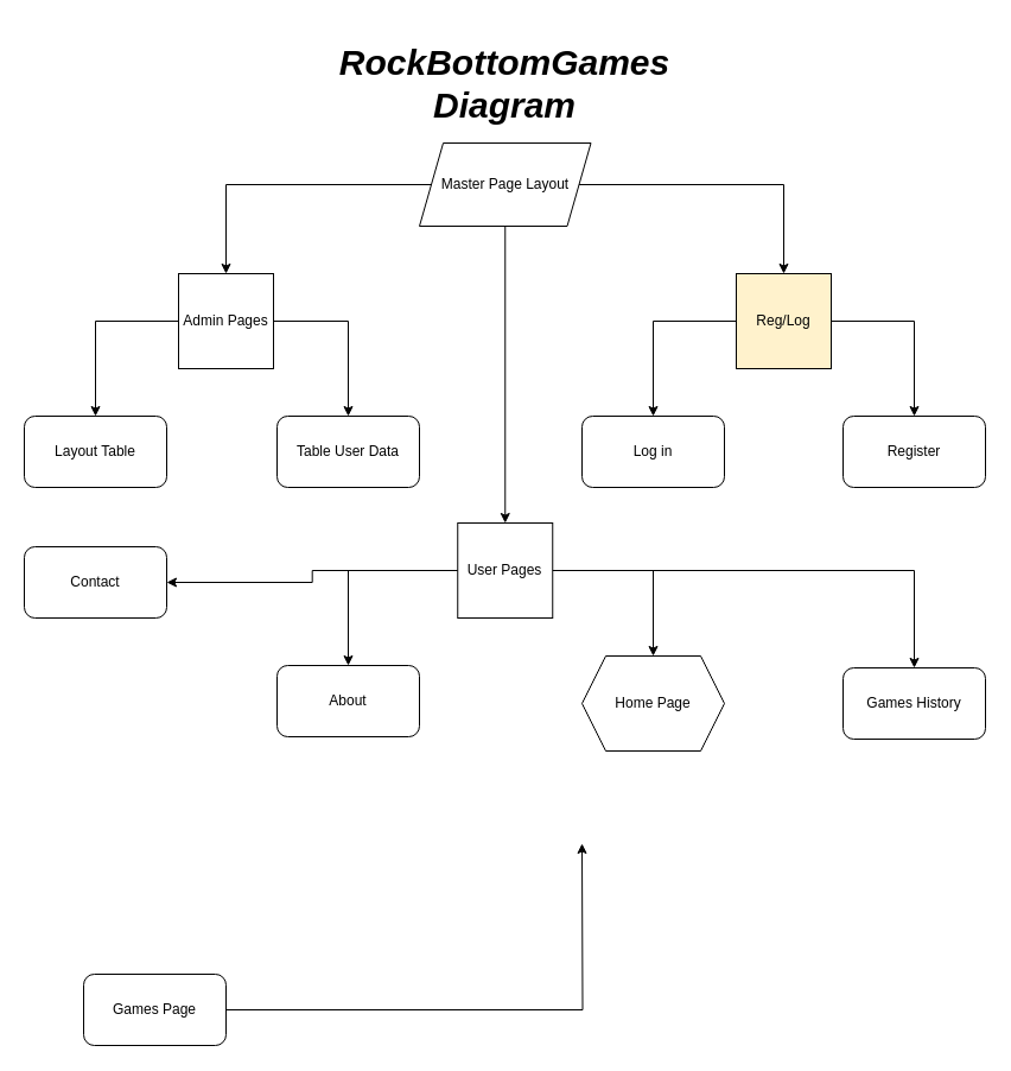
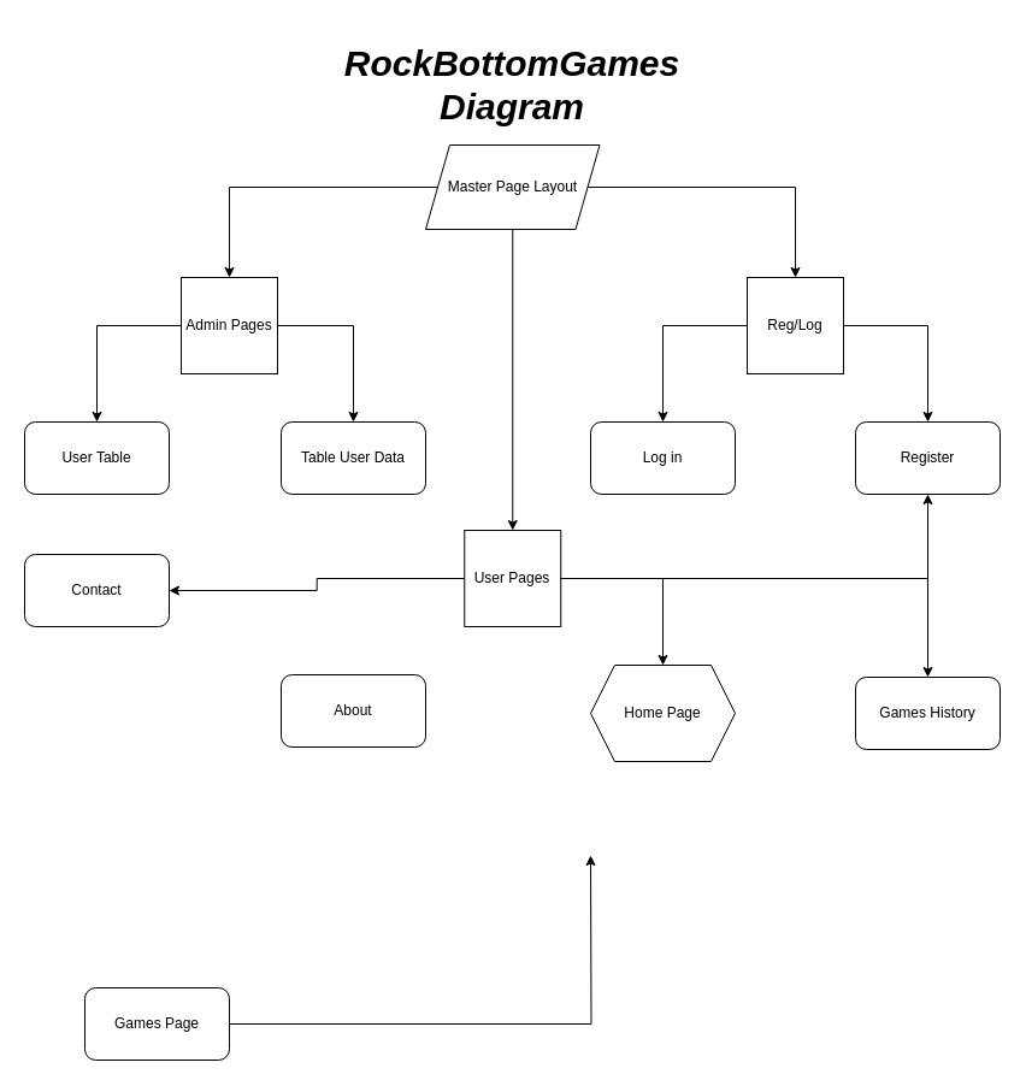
  <mxCell id="0" />
  <mxCell id="1" parent="0" />
  <mxCell id="2" value="RockBottomGames Diagram" style="text;html=1;align=center;verticalAlign=middle;whiteSpace=wrap;rounded=0;fontSize=30;fontStyle=3" vertex="1" parent="1"><mxGeometry x="280" y="20" width="290" height="100" as="geometry" /></mxCell>
  <mxCell id="3" style="edgeStyle=orthogonalEdgeStyle;rounded=0;orthogonalLoop=1;jettySize=auto;html=1;entryX=0.5;entryY=0;entryDx=0;entryDy=0;exitX=0;exitY=0.5;exitDx=0;exitDy=0;" edge="1" parent="1" source="19" target="8"><mxGeometry relative="1" as="geometry"><mxPoint x="70" y="230" as="targetPoint" /><mxPoint x="308" y="160" as="sourcePoint" /></mxGeometry></mxCell>
  <mxCell id="4" style="edgeStyle=orthogonalEdgeStyle;rounded=0;orthogonalLoop=1;jettySize=auto;html=1;" edge="1" parent="1" source="19" target="11"><mxGeometry relative="1" as="geometry"><mxPoint x="780" y="320" as="targetPoint" /><mxPoint x="543" y="160" as="sourcePoint" /></mxGeometry></mxCell>
  <mxCell id="5" style="edgeStyle=orthogonalEdgeStyle;rounded=0;orthogonalLoop=1;jettySize=auto;html=1;exitX=0.5;exitY=1;exitDx=0;exitDy=0;" edge="1" parent="1" source="19" target="16"><mxGeometry relative="1" as="geometry"><mxPoint x="425.5" y="350" as="targetPoint" /><mxPoint x="425.5" y="190" as="sourcePoint" /></mxGeometry></mxCell>
  <mxCell id="6" style="edgeStyle=orthogonalEdgeStyle;rounded=0;orthogonalLoop=1;jettySize=auto;html=1;" edge="1" parent="1" source="8" target="17"><mxGeometry relative="1" as="geometry"><mxPoint x="40" y="370" as="targetPoint" /></mxGeometry></mxCell>
  <mxCell id="7" style="edgeStyle=orthogonalEdgeStyle;rounded=0;orthogonalLoop=1;jettySize=auto;html=1;" edge="1" parent="1" source="8" target="18"><mxGeometry relative="1" as="geometry"><mxPoint x="290" y="390" as="targetPoint" /></mxGeometry></mxCell>
  <mxCell id="8" value="Admin Pages" style="whiteSpace=wrap;html=1;aspect=fixed;" vertex="1" parent="1"><mxGeometry x="150" y="230" width="80" height="80" as="geometry" /></mxCell>
  <mxCell id="9" style="edgeStyle=orthogonalEdgeStyle;rounded=0;orthogonalLoop=1;jettySize=auto;html=1;" edge="1" parent="1" source="11" target="20"><mxGeometry relative="1" as="geometry"><mxPoint x="800" y="430" as="targetPoint" /></mxGeometry></mxCell>
  <mxCell id="10" style="edgeStyle=orthogonalEdgeStyle;rounded=0;orthogonalLoop=1;jettySize=auto;html=1;" edge="1" parent="1" source="11" target="21"><mxGeometry relative="1" as="geometry"><mxPoint x="570" y="430" as="targetPoint" /></mxGeometry></mxCell>
- <mxCell id="11" value="Reg/Log" style="whiteSpace=wrap;html=1;aspect=fixed;fillColor=#fff2cc;" vertex="1" parent="1"><mxGeometry x="620" y="230" width="80" height="80" as="geometry" /></mxCell>
+ <mxCell id="11" value="Reg/Log" style="whiteSpace=wrap;html=1;aspect=fixed;" vertex="1" parent="1"><mxGeometry x="620" y="230" width="80" height="80" as="geometry" /></mxCell>
  <mxCell id="12" style="edgeStyle=orthogonalEdgeStyle;rounded=0;orthogonalLoop=1;jettySize=auto;html=1;exitX=1;exitY=0.5;exitDx=0;exitDy=0;" edge="1" parent="1" source="16" target="22"><mxGeometry relative="1" as="geometry"><mxPoint x="760" y="540" as="targetPoint" /><mxPoint x="510" y="480" as="sourcePoint" /></mxGeometry></mxCell>
  <mxCell id="13" style="edgeStyle=orthogonalEdgeStyle;rounded=0;orthogonalLoop=1;jettySize=auto;html=1;" edge="1" parent="1" source="16" target="23"><mxGeometry relative="1" as="geometry"><mxPoint x="70" y="560" as="targetPoint" /></mxGeometry></mxCell>
- <mxCell id="14" style="edgeStyle=orthogonalEdgeStyle;rounded=0;orthogonalLoop=1;jettySize=auto;html=1;" edge="1" parent="1" source="16" target="24"><mxGeometry relative="1" as="geometry"><mxPoint x="260" y="590" as="targetPoint" /></mxGeometry></mxCell>
+ <mxCell id="14" style="edgeStyle=orthogonalEdgeStyle;rounded=0;orthogonalLoop=1;jettySize=auto;html=1;" edge="1" parent="1" source="16" target="20"><mxGeometry relative="1" as="geometry"><mxPoint x="260" y="590" as="targetPoint" /></mxGeometry></mxCell>
  <mxCell id="15" style="edgeStyle=orthogonalEdgeStyle;rounded=0;orthogonalLoop=1;jettySize=auto;html=1;" edge="1" parent="1" source="16" target="27"><mxGeometry relative="1" as="geometry"><mxPoint x="550" y="560" as="targetPoint" /></mxGeometry></mxCell>
  <mxCell id="16" value="User Pages" style="whiteSpace=wrap;html=1;aspect=fixed;" vertex="1" parent="1"><mxGeometry x="385.25" y="440" width="80" height="80" as="geometry" /></mxCell>
- <mxCell id="17" value="Layout Table" style="rounded=1;whiteSpace=wrap;html=1;" vertex="1" parent="1"><mxGeometry x="20" y="350" width="120" height="60" as="geometry" /></mxCell>
+ <mxCell id="17" value="User Table" style="rounded=1;whiteSpace=wrap;html=1;" vertex="1" parent="1"><mxGeometry x="20" y="350" width="120" height="60" as="geometry" /></mxCell>
  <mxCell id="18" value="Table User Data" style="rounded=1;whiteSpace=wrap;html=1;" vertex="1" parent="1"><mxGeometry x="233" y="350" width="120" height="60" as="geometry" /></mxCell>
  <mxCell id="19" value="Master Page Layout" style="shape=parallelogram;perimeter=parallelogramPerimeter;whiteSpace=wrap;html=1;fixedSize=1;" vertex="1" parent="1"><mxGeometry x="353" y="120" width="144.5" height="70" as="geometry" /></mxCell>
  <mxCell id="20" value="Register" style="rounded=1;whiteSpace=wrap;html=1;" vertex="1" parent="1"><mxGeometry x="710" y="350" width="120" height="60" as="geometry" /></mxCell>
  <mxCell id="21" value="Log in" style="rounded=1;whiteSpace=wrap;html=1;" vertex="1" parent="1"><mxGeometry x="490" y="350" width="120" height="60" as="geometry" /></mxCell>
  <mxCell id="22" value="Games History" style="rounded=1;whiteSpace=wrap;html=1;" vertex="1" parent="1"><mxGeometry x="710" y="562" width="120" height="60" as="geometry" /></mxCell>
  <mxCell id="23" value="Contact" style="rounded=1;whiteSpace=wrap;html=1;" vertex="1" parent="1"><mxGeometry x="20" y="460" width="120" height="60" as="geometry" /></mxCell>
  <mxCell id="24" value="About" style="rounded=1;whiteSpace=wrap;html=1;" vertex="1" parent="1"><mxGeometry x="233" y="560" width="120" height="60" as="geometry" /></mxCell>
  <mxCell id="25" style="edgeStyle=orthogonalEdgeStyle;rounded=0;orthogonalLoop=1;jettySize=auto;html=1;" edge="1" parent="1" source="26"><mxGeometry relative="1" as="geometry"><mxPoint x="490" y="710" as="targetPoint" /></mxGeometry></mxCell>
  <mxCell id="26" value="Games Page" style="rounded=1;whiteSpace=wrap;html=1;" vertex="1" parent="1"><mxGeometry x="70" y="820" width="120" height="60" as="geometry" /></mxCell>
  <mxCell id="27" value="Home Page" style="shape=hexagon;perimeter=hexagonPerimeter2;whiteSpace=wrap;html=1;fixedSize=1;" vertex="1" parent="1"><mxGeometry x="490" y="552" width="120" height="80" as="geometry" /></mxCell>
